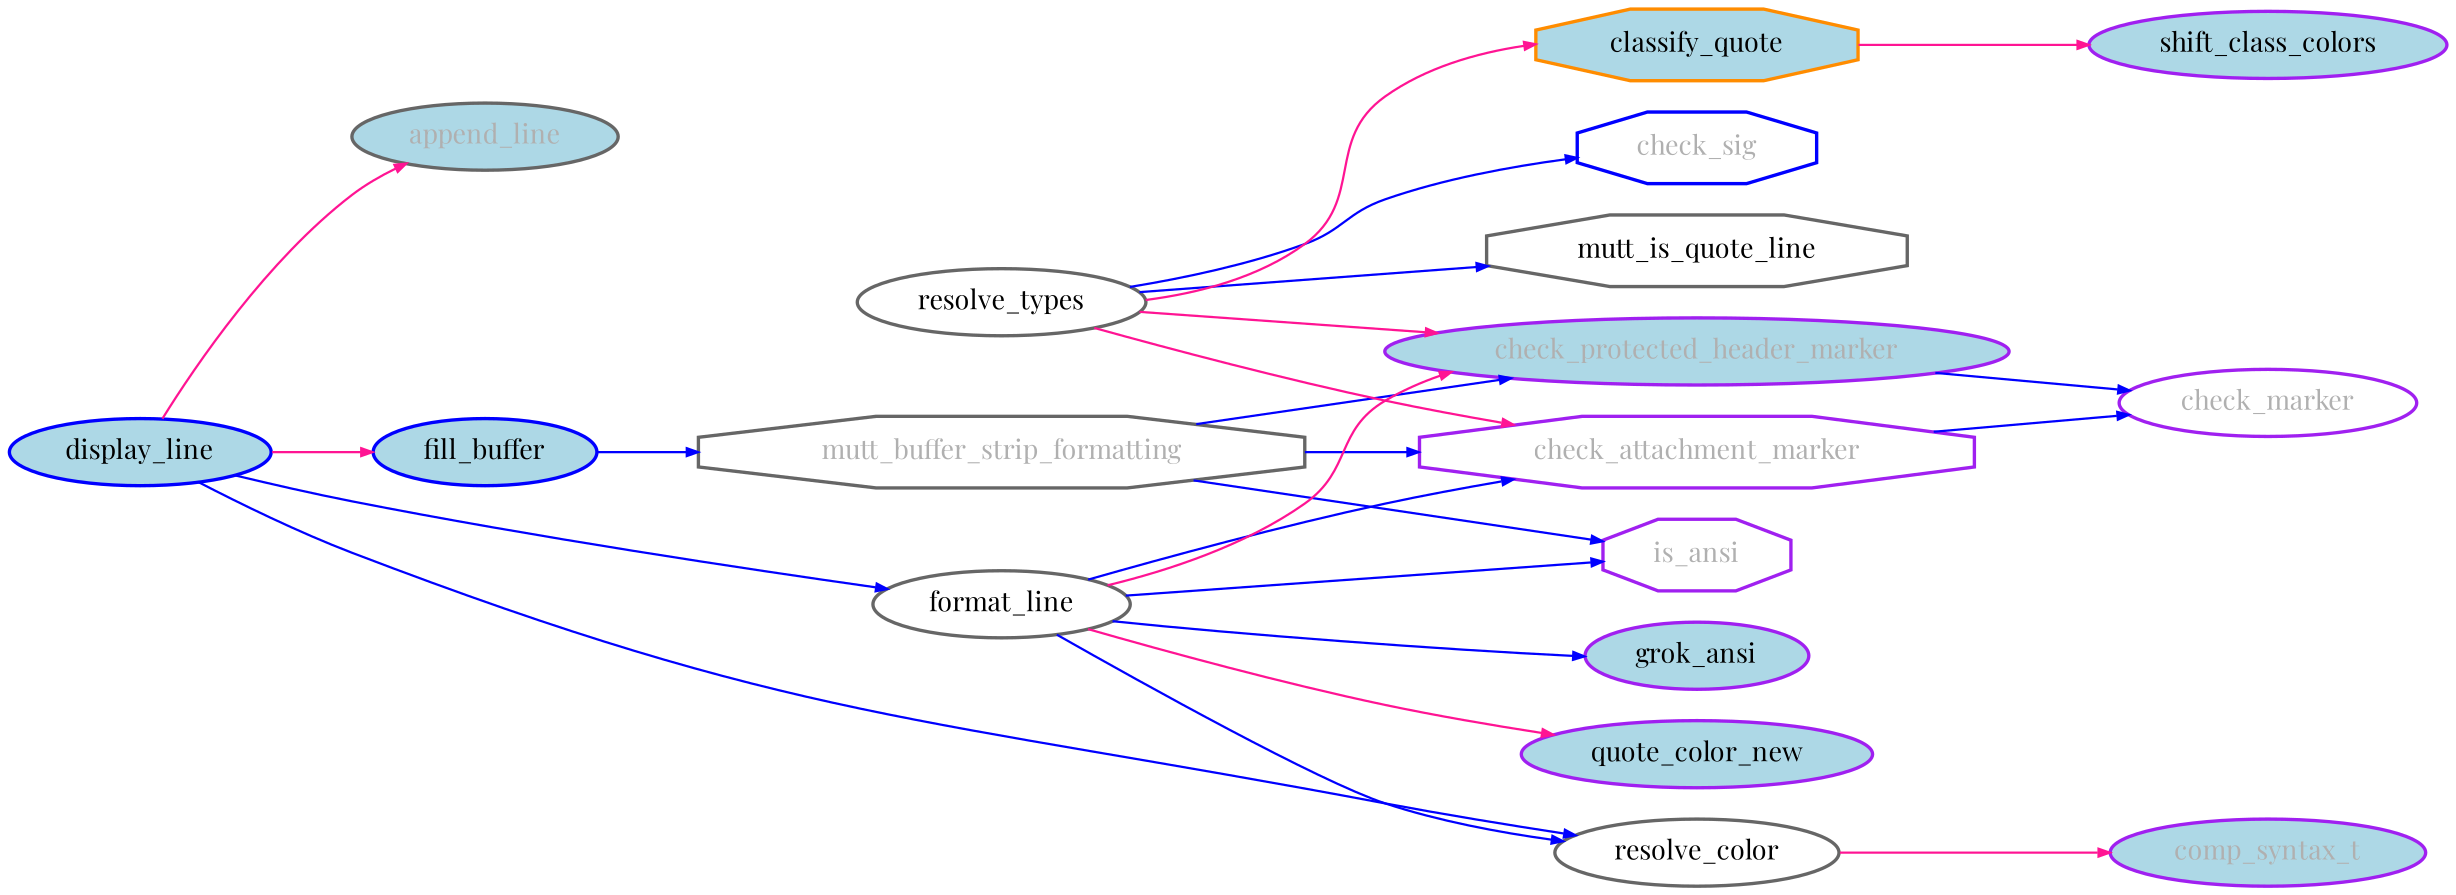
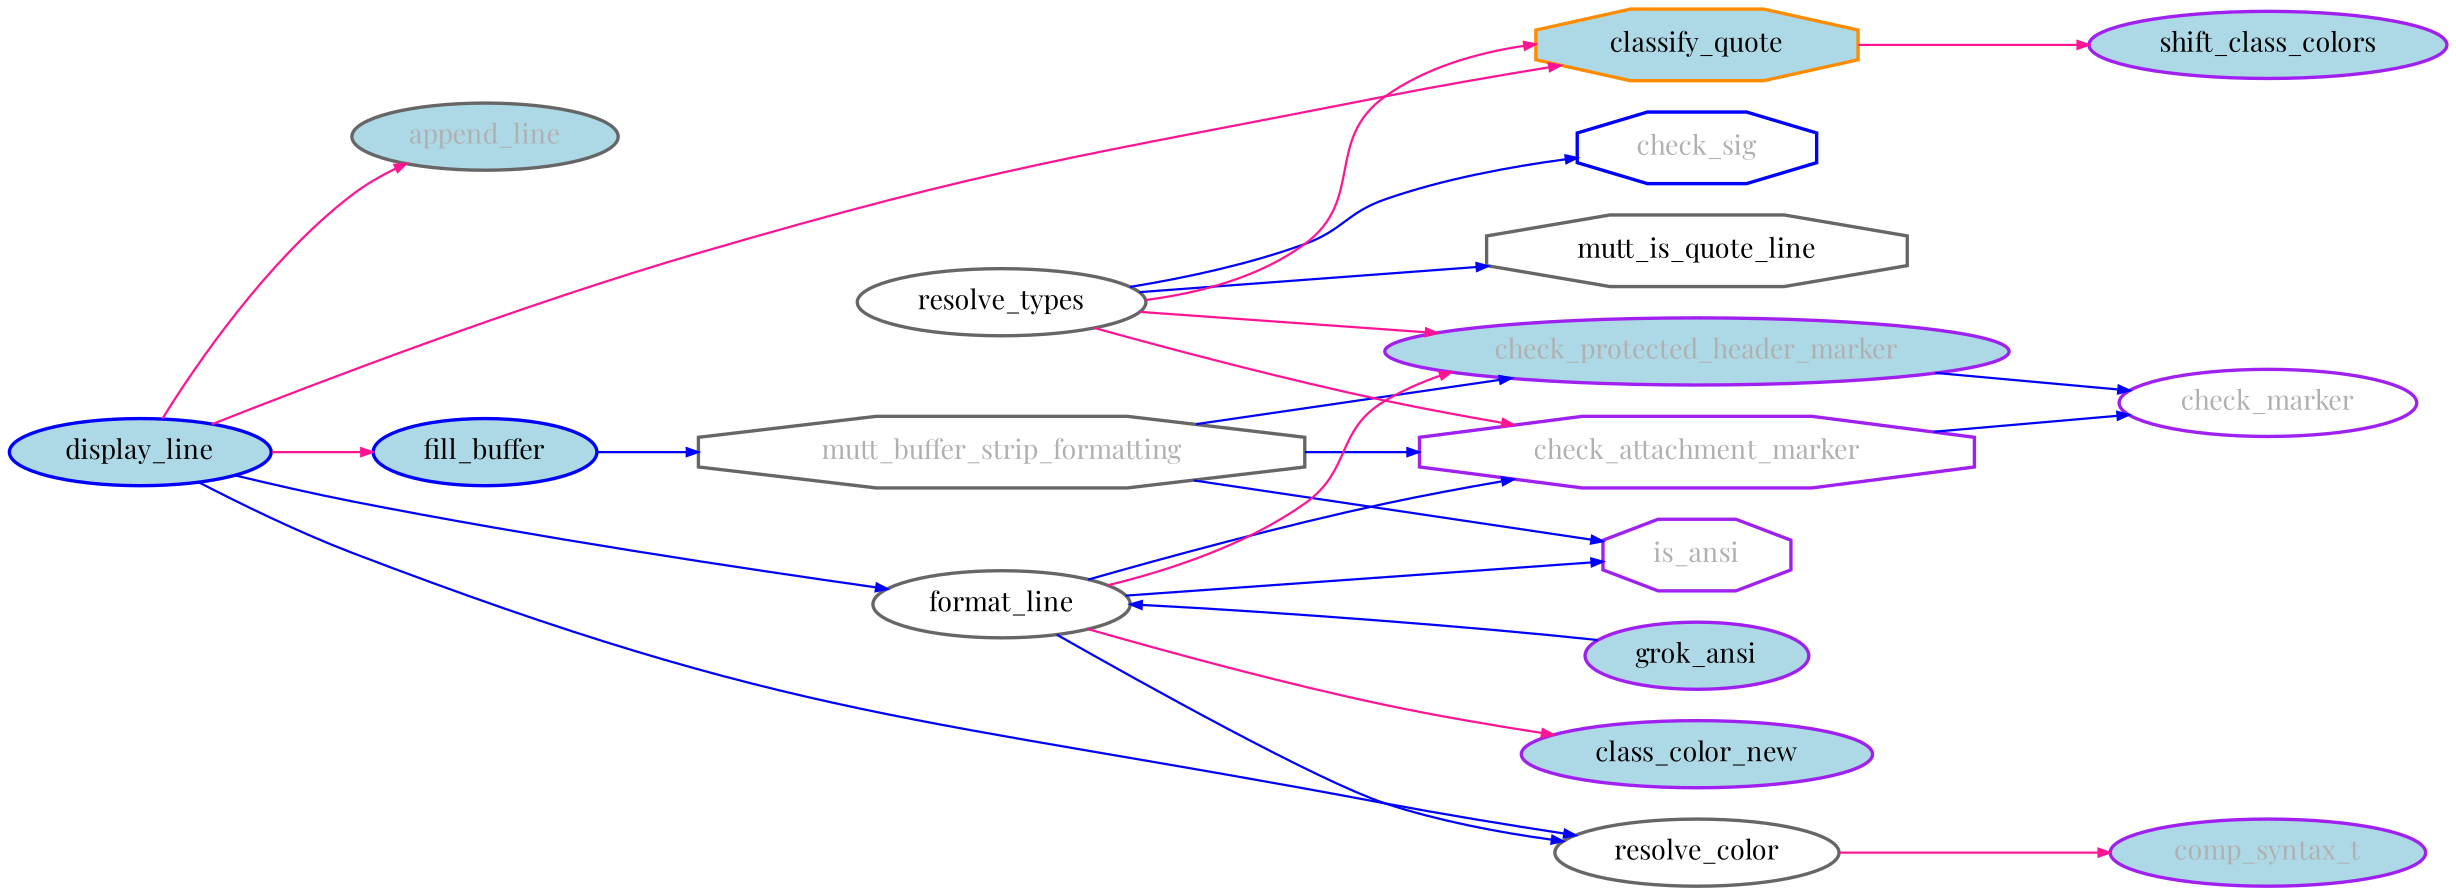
  digraph {
    compound=true
    fontname="Playfair Display"
    nodesep=0.2
    rankdir=LR
    ranksep=0.5
    node [color=purple fillcolor=lightblue fontcolor="#000000" fontname="Playfair Display" fontsize=12 penwidth=1.5 shape=ellipse style=filled]
    edge [arrowsize=0.5 color=blue fontname="Playfair Display" penwidth=1.0]
    append_line [color=gray40 fontcolor="#b0b0b0" height=0.2]
    check_attachment_marker [fillcolor=white fontcolor="#b0b0b0" height=0.2 shape=octagon]
    check_marker [fillcolor=white fontcolor="#b0b0b0" height=0.2]
    check_protected_header_marker [fontcolor="#b0b0b0" height=0.2]
    check_sig [color=blue fillcolor=white fontcolor="#b0b0b0" height=0.2 shape=octagon]
    comp_syntax_t [fontcolor="#b0b0b0" height=0.2]
    is_ansi [fillcolor=white fontcolor="#b0b0b0" height=0.2 shape=octagon]
    mutt_buffer_strip_formatting [color=gray40 fillcolor=white fontcolor="#b0b0b0" height=0.2 shape=octagon]
    mutt_is_quote_line [color=gray40 fillcolor=white height=0.2 shape=octagon]
    format_line [color=gray40 fillcolor=white height=0.2]
    grok_ansi [height=0.2]
    resolve_color [color=gray40 fillcolor=white height=0.2]
-   class_color_new [height=0.2 label=quote_color_new]
+   class_color_new [height=0.2]
    classify_quote [color=darkorange height=0.2 shape=octagon]
    shift_class_colors [height=0.2]
    display_line [color=blue height=0.2]
    fill_buffer [color=blue height=0.2]
    resolve_types [color=gray40 fillcolor=white height=0.2]
    check_attachment_marker -> check_marker
    check_protected_header_marker -> check_marker
    mutt_buffer_strip_formatting -> check_attachment_marker
    mutt_buffer_strip_formatting -> check_protected_header_marker
    mutt_buffer_strip_formatting -> is_ansi
    format_line -> check_attachment_marker
    format_line -> check_protected_header_marker [color=deeppink]
    format_line -> is_ansi
-   format_line -> grok_ansi
+   grok_ansi -> format_line
    format_line -> resolve_color
    format_line -> class_color_new [color=deeppink]
    resolve_color -> comp_syntax_t [color=deeppink]
    classify_quote -> shift_class_colors [color=deeppink]
    display_line -> append_line [color=deeppink]
    display_line -> format_line
    display_line -> resolve_color
+   display_line -> classify_quote [color=deeppink]
    display_line -> fill_buffer [color=deeppink]
    fill_buffer -> mutt_buffer_strip_formatting
    resolve_types -> check_attachment_marker [color=deeppink]
    resolve_types -> check_protected_header_marker [color=deeppink]
    resolve_types -> check_sig
    resolve_types -> mutt_is_quote_line
    resolve_types -> classify_quote [color=deeppink]
  }
